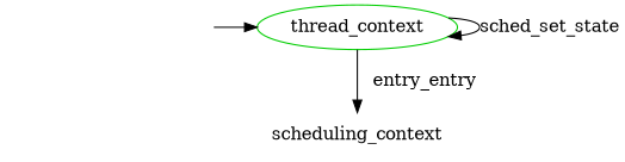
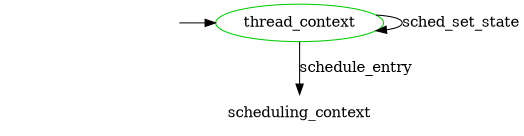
  digraph {
    node [shape=plaintext]
    __init_thread_context [style=invis]
    n2 [label=scheduling_context]
    n3 [color=green3 label=thread_context shape=ellipse]
    subgraph sub_1 {
      __init_thread_context
    }
    subgraph sub_2 {
      n2
    }
    subgraph sub_3 {
      n3
    }
    subgraph sub_4 {
      n3
    }
    subgraph sub_5 {
      rank=min
      __init_thread_context
      n3
    }
    __init_thread_context -> n3
-   n3 -> n2 [label=entry_entry]
+   n3 -> n2 [label=schedule_entry]
    n3 -> n3 [label=sched_set_state]
  }
